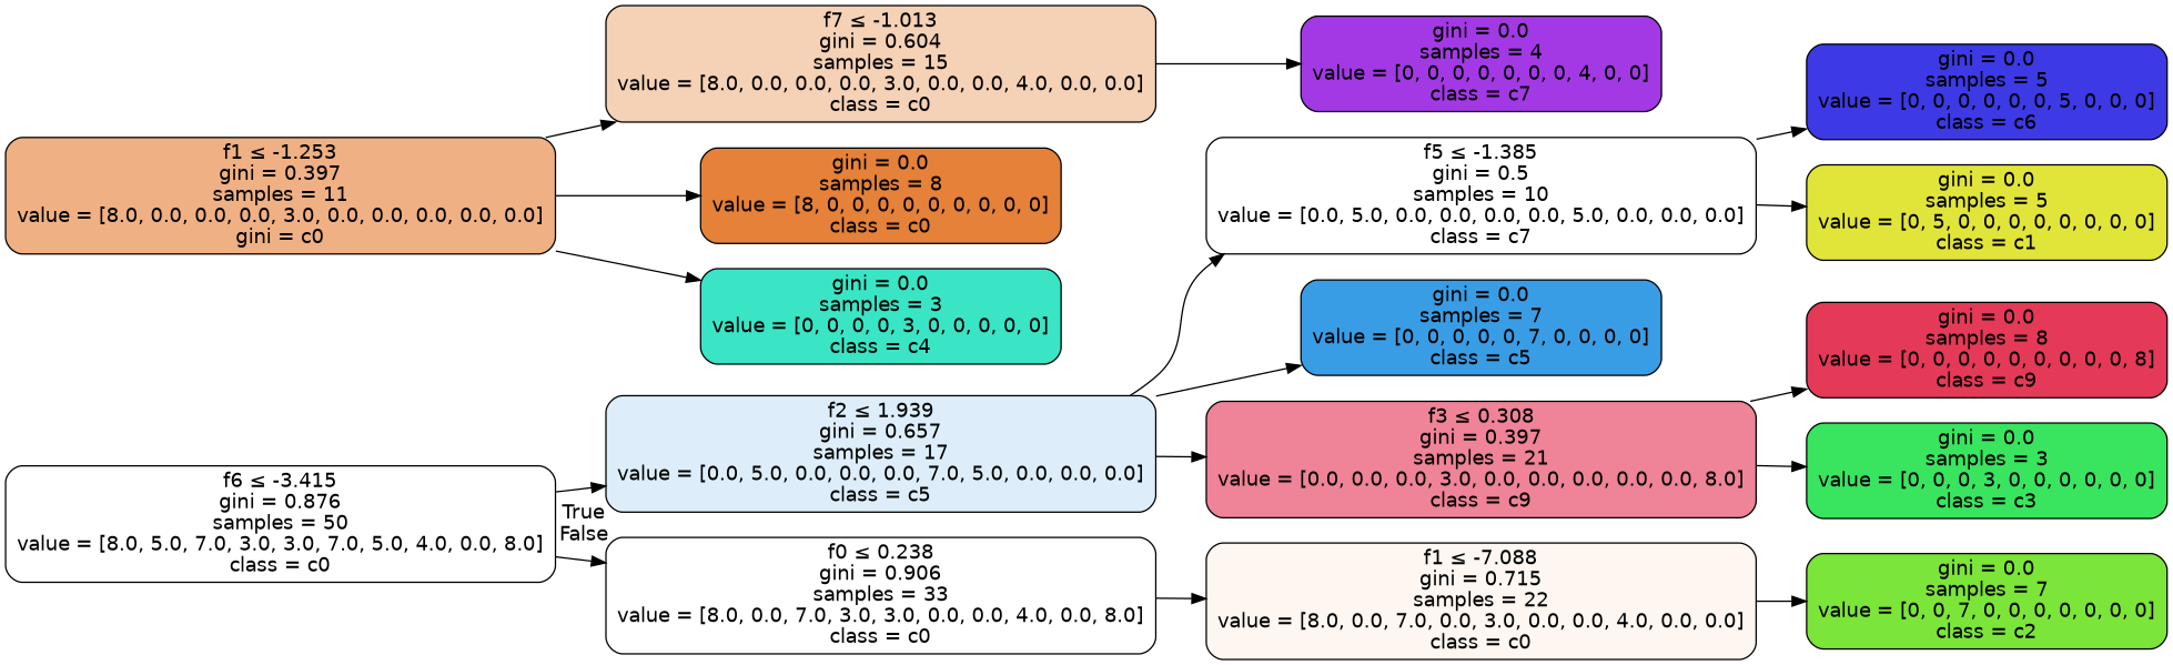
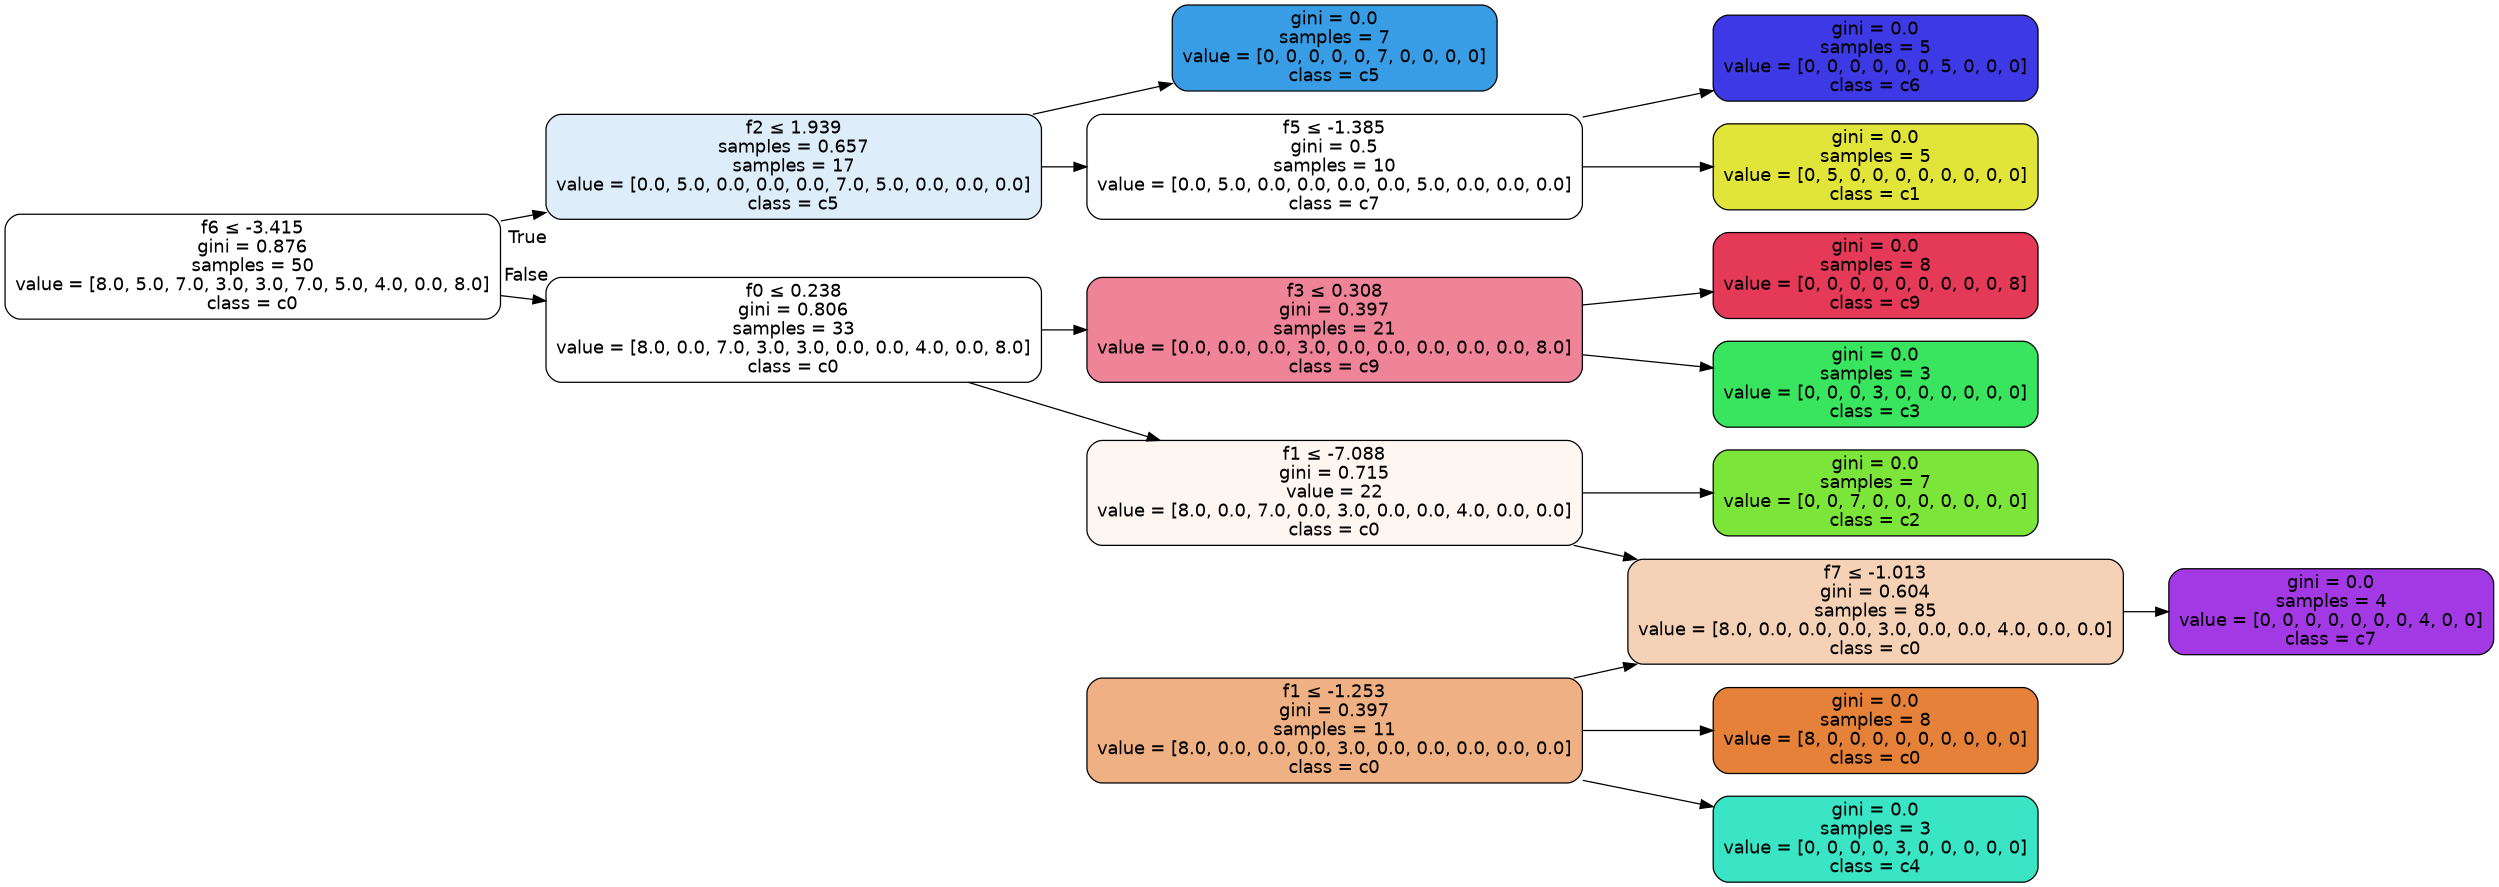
  digraph {
    rankdir=LR
    node [color=black fillcolor="#e5813900" fontname=helvetica shape=box style="filled, rounded"]
    edge [fontname=helvetica]
    n1 [label=<f6 &le; -3.415<br/>gini = 0.876<br/>samples = 50<br/>value = [8.0, 5.0, 7.0, 3.0, 3.0, 7.0, 5.0, 4.0, 0.0, 8.0]<br/>class = c0>]
-   n2 [fillcolor="#399de52b" label=<f2 &le; 1.939<br/>gini = 0.657<br/>samples = 17<br/>value = [0.0, 5.0, 0.0, 0.0, 0.0, 7.0, 5.0, 0.0, 0.0, 0.0]<br/>class = c5>]
-   n3 [label=<f0 &le; 0.238<br/>gini = 0.906<br/>samples = 33<br/>value = [8.0, 0.0, 7.0, 3.0, 3.0, 0.0, 0.0, 4.0, 0.0, 8.0]<br/>class = c0>]
+   n2 [fillcolor="#399de52b" label=<f2 &le; 1.939<br/>samples = 0.657<br/>samples = 17<br/>value = [0.0, 5.0, 0.0, 0.0, 0.0, 7.0, 5.0, 0.0, 0.0, 0.0]<br/>class = c5>]
+   n3 [label=<f0 &le; 0.238<br/>gini = 0.806<br/>samples = 33<br/>value = [8.0, 0.0, 7.0, 3.0, 3.0, 0.0, 0.0, 4.0, 0.0, 8.0]<br/>class = c0>]
    n4 [fillcolor="#e2e53900" label=<f5 &le; -1.385<br/>gini = 0.5<br/>samples = 10<br/>value = [0.0, 5.0, 0.0, 0.0, 0.0, 0.0, 5.0, 0.0, 0.0, 0.0]<br/>class = c7>]
    n5 [fillcolor="#399de5ff" label=<gini = 0.0<br/>samples = 7<br/>value = [0, 0, 0, 0, 0, 7, 0, 0, 0, 0]<br/>class = c5>]
-   n6 [fillcolor="#e5813911" label=<f1 &le; -7.088<br/>gini = 0.715<br/>samples = 22<br/>value = [8.0, 0.0, 7.0, 0.0, 3.0, 0.0, 0.0, 4.0, 0.0, 0.0]<br/>class = c0>]
+   n6 [fillcolor="#e5813911" label=<f1 &le; -7.088<br/>gini = 0.715<br/>value = 22<br/>value = [8.0, 0.0, 7.0, 0.0, 3.0, 0.0, 0.0, 4.0, 0.0, 0.0]<br/>class = c0>]
    n7 [fillcolor="#e539589f" label=<f3 &le; 0.308<br/>gini = 0.397<br/>samples = 21<br/>value = [0.0, 0.0, 0.0, 3.0, 0.0, 0.0, 0.0, 0.0, 0.0, 8.0]<br/>class = c9>]
    n8 [fillcolor="#3c39e5ff" label=<gini = 0.0<br/>samples = 5<br/>value = [0, 0, 0, 0, 0, 0, 5, 0, 0, 0]<br/>class = c6>]
    n9 [fillcolor="#e2e539ff" label=<gini = 0.0<br/>samples = 5<br/>value = [0, 5, 0, 0, 0, 0, 0, 0, 0, 0]<br/>class = c1>]
    n10 [fillcolor="#7be539ff" label=<gini = 0.0<br/>samples = 7<br/>value = [0, 0, 7, 0, 0, 0, 0, 0, 0, 0]<br/>class = c2>]
-   n11 [fillcolor="#e581395d" label=<f7 &le; -1.013<br/>gini = 0.604<br/>samples = 15<br/>value = [8.0, 0.0, 0.0, 0.0, 3.0, 0.0, 0.0, 4.0, 0.0, 0.0]<br/>class = c0>]
+   n11 [fillcolor="#e581395d" label=<f7 &le; -1.013<br/>gini = 0.604<br/>samples = 85<br/>value = [8.0, 0.0, 0.0, 0.0, 3.0, 0.0, 0.0, 4.0, 0.0, 0.0]<br/>class = c0>]
    n12 [fillcolor="#e53958ff" label=<gini = 0.0<br/>samples = 8<br/>value = [0, 0, 0, 0, 0, 0, 0, 0, 0, 8]<br/>class = c9>]
    n13 [fillcolor="#39e55eff" label=<gini = 0.0<br/>samples = 3<br/>value = [0, 0, 0, 3, 0, 0, 0, 0, 0, 0]<br/>class = c3>]
    n14 [fillcolor="#a339e5ff" label=<gini = 0.0<br/>samples = 4<br/>value = [0, 0, 0, 0, 0, 0, 0, 4, 0, 0]<br/>class = c7>]
-   n15 [fillcolor="#e581399f" label=<f1 &le; -1.253<br/>gini = 0.397<br/>samples = 11<br/>value = [8.0, 0.0, 0.0, 0.0, 3.0, 0.0, 0.0, 0.0, 0.0, 0.0]<br/>gini = c0>]
+   n15 [fillcolor="#e581399f" label=<f1 &le; -1.253<br/>gini = 0.397<br/>samples = 11<br/>value = [8.0, 0.0, 0.0, 0.0, 3.0, 0.0, 0.0, 0.0, 0.0, 0.0]<br/>class = c0>]
    n16 [fillcolor="#e58139ff" label=<gini = 0.0<br/>samples = 8<br/>value = [8, 0, 0, 0, 0, 0, 0, 0, 0, 0]<br/>class = c0>]
    n17 [fillcolor="#39e5c5ff" label=<gini = 0.0<br/>samples = 3<br/>value = [0, 0, 0, 0, 3, 0, 0, 0, 0, 0]<br/>class = c4>]
    n1 -> n2 [headlabel=True labelangle=45 labeldistance=2.5]
    n1 -> n3 [headlabel=False labelangle=-45 labeldistance=2.5]
    n2 -> n4
    n2 -> n5
    n3 -> n6
-   n2 -> n7
+   n3 -> n7
    n4 -> n8
    n4 -> n9
    n6 -> n10
+   n6 -> n11
    n7 -> n12
    n7 -> n13
    n11 -> n14
    n15 -> n11
    n15 -> n16
    n15 -> n17
  }
